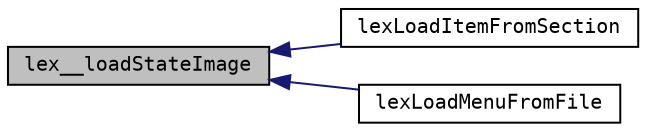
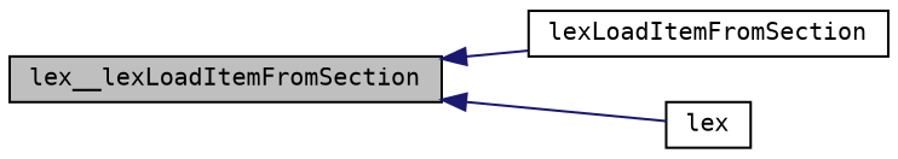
  digraph {
    fontname="DejaVu Sans Mono"
    rankdir=LR
    node [color=black fillcolor=white fontname="DejaVu Sans Mono" fontsize=10 shape=record style=filled]
    edge [color=midnightblue dir=back fontname="DejaVu Sans Mono" fontsize=10 labelfontname=Helvetica labelfontsize=10 style=solid]
-   n1 [fillcolor=grey75 fontcolor=black height=0.2 label=lex__loadStateImage width=0.4]
+   n1 [fillcolor=grey75 fontcolor=black height=0.2 label=lex__lexLoadItemFromSection width=0.4]
    n2 [height=0.2 label=lexLoadItemFromSection width=0.4]
-   n3 [height=0.2 label=lexLoadMenuFromFile width=0.4]
+   n3 [height=0.2 label=lex width=0.4]
    n1 -> n2
    n1 -> n3
  }
